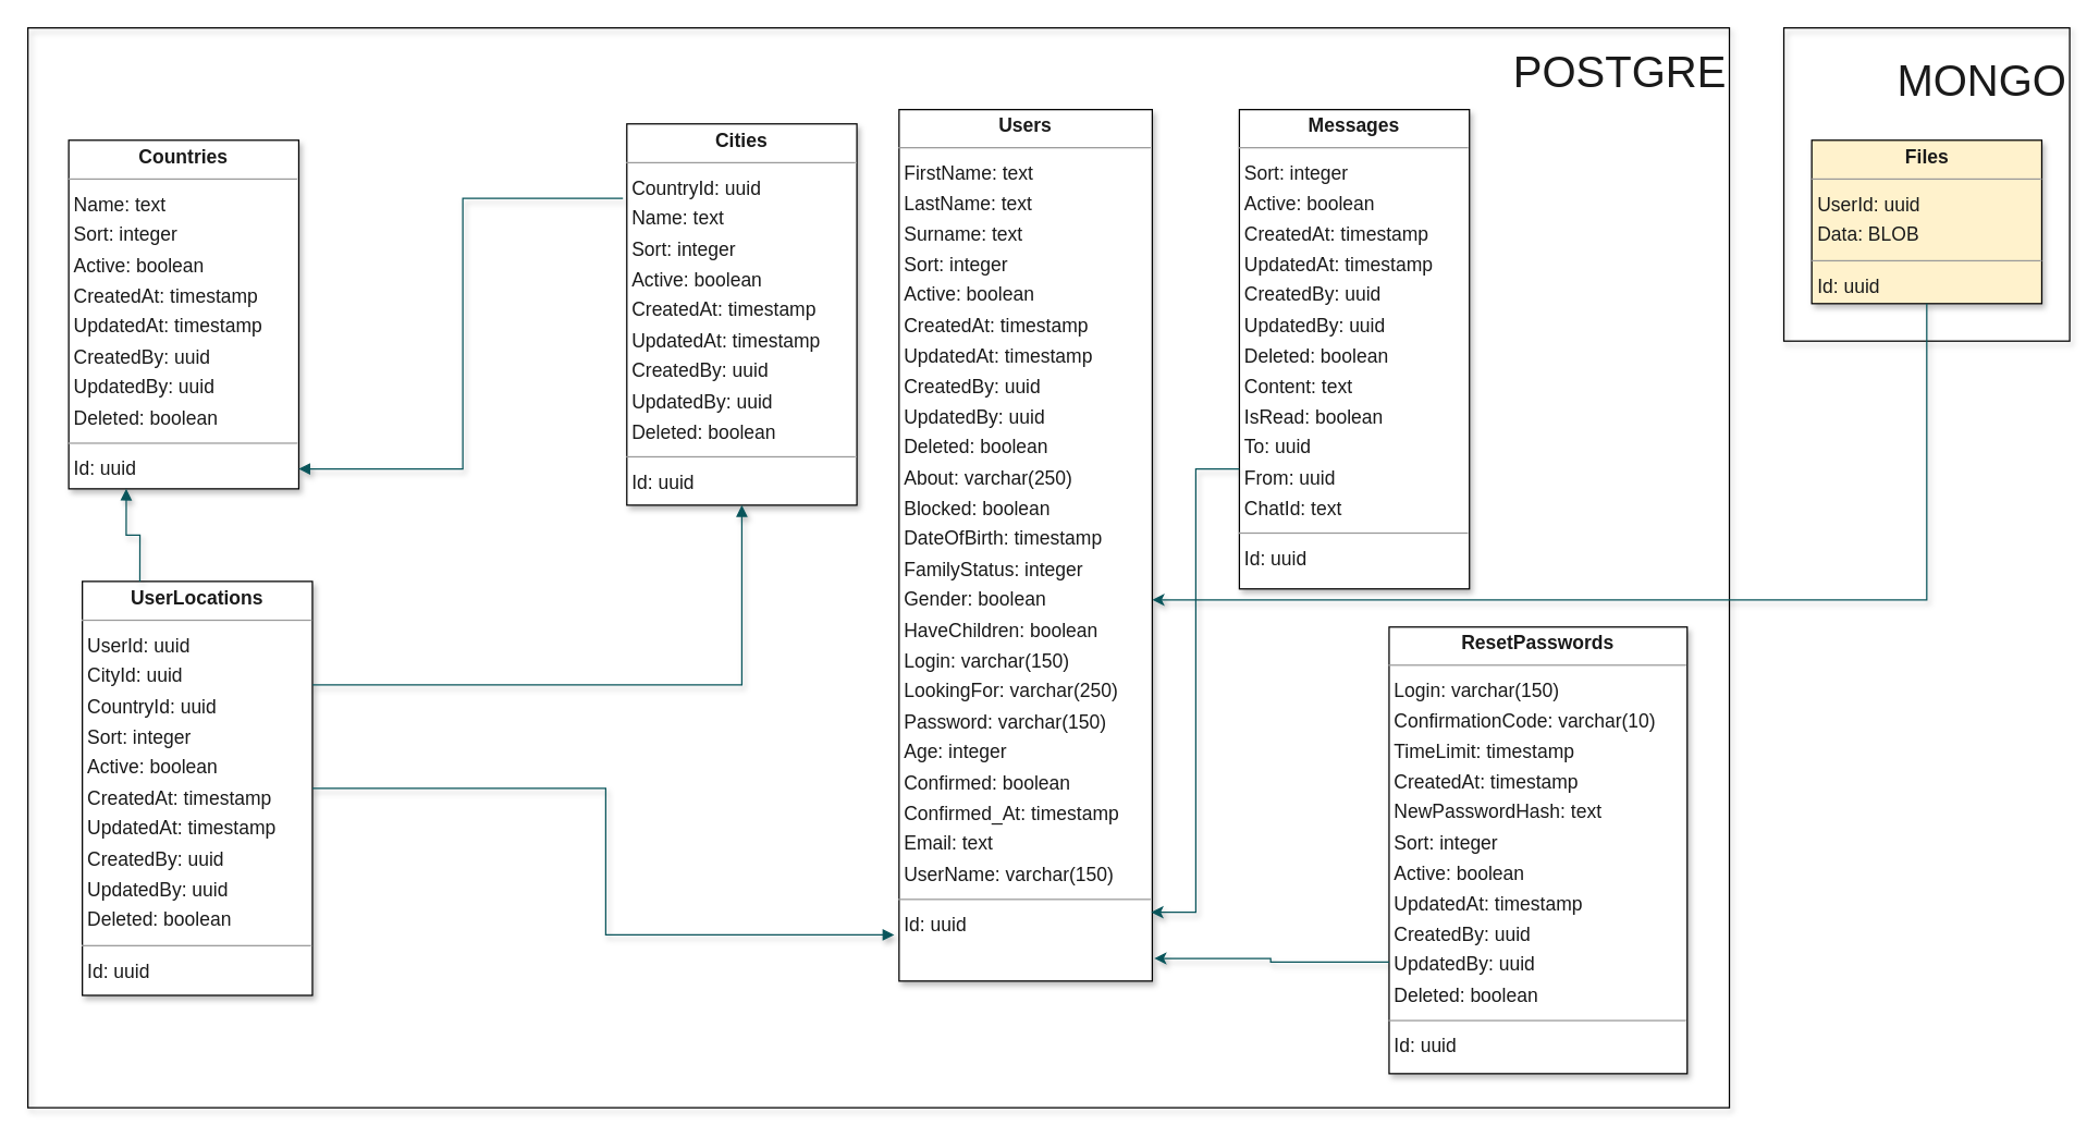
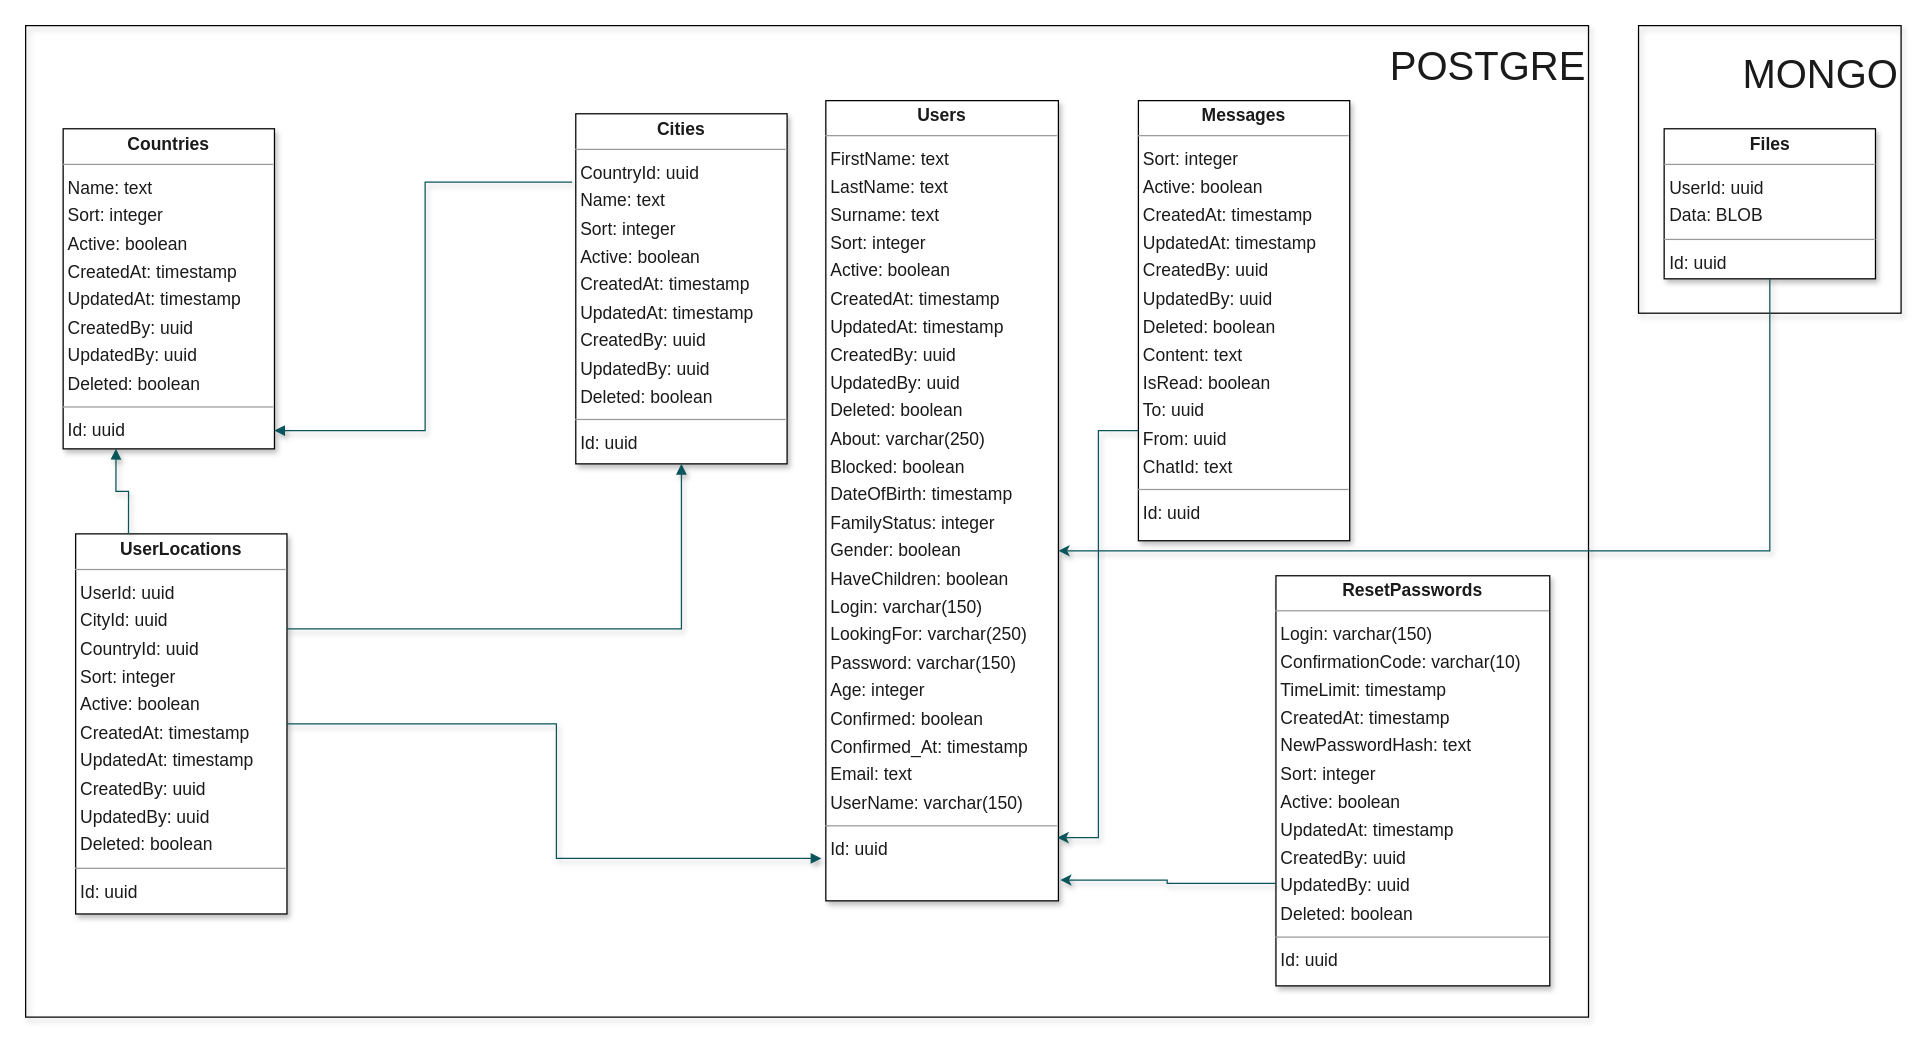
  <mxCell id="0" />
  <mxCell id="1" parent="0" />
  <mxCell id="2" value="MONGO&lt;br&gt;&lt;br&gt;&lt;br&gt;&lt;br&gt;&lt;br&gt;" style="rounded=0;whiteSpace=wrap;html=1;strokeColor=#000000;fontSize=32;fontColor=#1A1A1A;fillColor=none;align=right;shadow=1;" vertex="1" parent="1"><mxGeometry x="1310" y="20" width="210" height="230" as="geometry" /></mxCell>
  <mxCell id="3" value="&lt;div style=&quot;text-align: justify;&quot;&gt;&lt;span style=&quot;font-size: 32px; background-color: initial;&quot;&gt;POSTGRE&lt;/span&gt;&lt;/div&gt;&lt;div style=&quot;text-align: justify;&quot;&gt;&lt;span style=&quot;font-size: 32px; background-color: initial;&quot;&gt;&lt;br&gt;&lt;/span&gt;&lt;/div&gt;&lt;div style=&quot;text-align: justify;&quot;&gt;&lt;span style=&quot;font-size: 32px; background-color: initial;&quot;&gt;&lt;br&gt;&lt;/span&gt;&lt;/div&gt;&lt;div style=&quot;text-align: justify;&quot;&gt;&lt;span style=&quot;font-size: 32px; background-color: initial;&quot;&gt;&lt;br&gt;&lt;/span&gt;&lt;/div&gt;&lt;div style=&quot;text-align: justify;&quot;&gt;&lt;span style=&quot;font-size: 32px; background-color: initial;&quot;&gt;&lt;br&gt;&lt;/span&gt;&lt;/div&gt;&lt;div style=&quot;text-align: justify;&quot;&gt;&lt;span style=&quot;font-size: 32px; background-color: initial;&quot;&gt;&lt;br&gt;&lt;/span&gt;&lt;/div&gt;&lt;div style=&quot;text-align: justify;&quot;&gt;&lt;span style=&quot;font-size: 32px; background-color: initial;&quot;&gt;&lt;br&gt;&lt;/span&gt;&lt;/div&gt;&lt;div style=&quot;text-align: justify;&quot;&gt;&lt;span style=&quot;font-size: 32px; background-color: initial;&quot;&gt;&lt;br&gt;&lt;/span&gt;&lt;/div&gt;&lt;div style=&quot;text-align: justify;&quot;&gt;&lt;span style=&quot;font-size: 32px; background-color: initial;&quot;&gt;&lt;br&gt;&lt;/span&gt;&lt;/div&gt;&lt;div style=&quot;text-align: justify;&quot;&gt;&lt;span style=&quot;font-size: 32px; background-color: initial;&quot;&gt;&lt;br&gt;&lt;/span&gt;&lt;/div&gt;&lt;div style=&quot;text-align: justify;&quot;&gt;&lt;span style=&quot;font-size: 32px; background-color: initial;&quot;&gt;&lt;br&gt;&lt;/span&gt;&lt;/div&gt;&lt;div style=&quot;text-align: justify;&quot;&gt;&lt;span style=&quot;font-size: 32px; background-color: initial;&quot;&gt;&lt;br&gt;&lt;/span&gt;&lt;/div&gt;&lt;div style=&quot;text-align: justify;&quot;&gt;&lt;span style=&quot;font-size: 32px; background-color: initial;&quot;&gt;&lt;br&gt;&lt;/span&gt;&lt;/div&gt;&lt;div style=&quot;text-align: justify;&quot;&gt;&lt;span style=&quot;font-size: 32px; background-color: initial;&quot;&gt;&lt;br&gt;&lt;/span&gt;&lt;/div&gt;&lt;div style=&quot;text-align: justify;&quot;&gt;&lt;span style=&quot;font-size: 32px; background-color: initial;&quot;&gt;&lt;br&gt;&lt;/span&gt;&lt;/div&gt;&lt;div style=&quot;text-align: justify;&quot;&gt;&lt;span style=&quot;font-size: 32px; background-color: initial;&quot;&gt;&lt;br&gt;&lt;/span&gt;&lt;/div&gt;&lt;div style=&quot;text-align: justify;&quot;&gt;&lt;span style=&quot;font-size: 32px; background-color: initial;&quot;&gt;&lt;br&gt;&lt;/span&gt;&lt;/div&gt;&lt;div style=&quot;text-align: justify;&quot;&gt;&lt;span style=&quot;font-size: 32px; background-color: initial;&quot;&gt;&lt;br&gt;&lt;/span&gt;&lt;/div&gt;&lt;div style=&quot;text-align: justify;&quot;&gt;&lt;span style=&quot;font-size: 32px; background-color: initial;&quot;&gt;&lt;br&gt;&lt;/span&gt;&lt;/div&gt;&lt;div style=&quot;text-align: justify;&quot;&gt;&lt;span style=&quot;font-size: 32px; background-color: initial;&quot;&gt;&lt;br&gt;&lt;/span&gt;&lt;/div&gt;" style="rounded=0;whiteSpace=wrap;html=1;strokeColor=#000000;fontColor=#1A1A1A;fillColor=none;align=right;shadow=1;" vertex="1" parent="1"><mxGeometry x="20" y="20" width="1250" height="793" as="geometry" /></mxCell>
  <mxCell id="4" value="&lt;p style=&quot;margin:0px;margin-top:4px;text-align:center;&quot;&gt;&lt;b&gt;Cities&lt;/b&gt;&lt;/p&gt;&lt;hr size=&quot;1&quot;/&gt;&lt;p style=&quot;margin:0 0 0 4px;line-height:1.6;&quot;&gt; CountryId: uuid&lt;br/&gt; Name: text&lt;br/&gt; Sort: integer&lt;br/&gt; Active: boolean&lt;br/&gt; CreatedAt: timestamp&lt;br/&gt; UpdatedAt: timestamp&lt;br/&gt; CreatedBy: uuid&lt;br/&gt; UpdatedBy: uuid&lt;br/&gt; Deleted: boolean&lt;/p&gt;&lt;hr size=&quot;1&quot;/&gt;&lt;p style=&quot;margin:0 0 0 4px;line-height:1.6;&quot;&gt; Id: uuid&lt;/p&gt;" style="verticalAlign=top;align=left;overflow=fill;fontSize=14;fontFamily=Helvetica;html=1;rounded=0;shadow=1;comic=0;labelBackgroundColor=none;strokeWidth=1;fillColor=#FFFFFF;strokeColor=#000000;fontColor=#1A1A1A;" parent="1" vertex="1"><mxGeometry x="460" y="90.5" width="169" height="280" as="geometry" /></mxCell>
  <mxCell id="5" value="&lt;p style=&quot;margin:0px;margin-top:4px;text-align:center;&quot;&gt;&lt;b&gt;Countries&lt;/b&gt;&lt;/p&gt;&lt;hr size=&quot;1&quot;/&gt;&lt;p style=&quot;margin:0 0 0 4px;line-height:1.6;&quot;&gt; Name: text&lt;br/&gt; Sort: integer&lt;br/&gt; Active: boolean&lt;br/&gt; CreatedAt: timestamp&lt;br/&gt; UpdatedAt: timestamp&lt;br/&gt; CreatedBy: uuid&lt;br/&gt; UpdatedBy: uuid&lt;br/&gt; Deleted: boolean&lt;/p&gt;&lt;hr size=&quot;1&quot;/&gt;&lt;p style=&quot;margin:0 0 0 4px;line-height:1.6;&quot;&gt; Id: uuid&lt;/p&gt;" style="verticalAlign=top;align=left;overflow=fill;fontSize=14;fontFamily=Helvetica;html=1;rounded=0;shadow=1;comic=0;labelBackgroundColor=none;strokeWidth=1;fillColor=#FFFFFF;strokeColor=#000000;fontColor=#1A1A1A;" parent="1" vertex="1"><mxGeometry x="50" y="102.5" width="169" height="256" as="geometry" /></mxCell>
  <mxCell id="6" value="&lt;p style=&quot;margin:0px;margin-top:4px;text-align:center;&quot;&gt;&lt;b&gt;Messages&lt;/b&gt;&lt;/p&gt;&lt;hr size=&quot;1&quot;/&gt;&lt;p style=&quot;margin:0 0 0 4px;line-height:1.6;&quot;&gt; Sort: integer&lt;br/&gt; Active: boolean&lt;br/&gt; CreatedAt: timestamp&lt;br/&gt; UpdatedAt: timestamp&lt;br/&gt; CreatedBy: uuid&lt;br/&gt; UpdatedBy: uuid&lt;br/&gt; Deleted: boolean&lt;br/&gt; Content: text&lt;br/&gt; IsRead: boolean&lt;br/&gt; To: uuid&lt;br/&gt; From: uuid&lt;br/&gt; ChatId: text&lt;/p&gt;&lt;hr size=&quot;1&quot;/&gt;&lt;p style=&quot;margin:0 0 0 4px;line-height:1.6;&quot;&gt; Id: uuid&lt;/p&gt;" style="verticalAlign=top;align=left;overflow=fill;fontSize=14;fontFamily=Helvetica;html=1;rounded=0;shadow=1;comic=0;labelBackgroundColor=none;strokeWidth=1;strokeColor=#000000;fillColor=#FFFFFF;fontColor=#1A1A1A;" parent="1" vertex="1"><mxGeometry x="910" y="80" width="169" height="352" as="geometry" /></mxCell>
  <mxCell id="7" value="&lt;p style=&quot;margin:0px;margin-top:4px;text-align:center;&quot;&gt;&lt;b&gt;ResetPasswords&lt;/b&gt;&lt;/p&gt;&lt;hr size=&quot;1&quot;/&gt;&lt;p style=&quot;margin:0 0 0 4px;line-height:1.6;&quot;&gt; Login: varchar(150)&lt;br/&gt; ConfirmationCode: varchar(10)&lt;br/&gt; TimeLimit: timestamp&lt;br/&gt; CreatedAt: timestamp&lt;br/&gt; NewPasswordHash: text&lt;br/&gt; Sort: integer&lt;br/&gt; Active: boolean&lt;br/&gt; UpdatedAt: timestamp&lt;br/&gt; CreatedBy: uuid&lt;br/&gt; UpdatedBy: uuid&lt;br/&gt; Deleted: boolean&lt;/p&gt;&lt;hr size=&quot;1&quot;/&gt;&lt;p style=&quot;margin:0 0 0 4px;line-height:1.6;&quot;&gt; Id: uuid&lt;/p&gt;" style="verticalAlign=top;align=left;overflow=fill;fontSize=14;fontFamily=Helvetica;html=1;rounded=0;shadow=1;comic=0;labelBackgroundColor=none;strokeWidth=1;fillColor=#FFFFFF;strokeColor=#000000;fontColor=#1A1A1A;" parent="1" vertex="1"><mxGeometry x="1020" y="460" width="219" height="328" as="geometry" /></mxCell>
  <mxCell id="8" value="&lt;p style=&quot;margin:0px;margin-top:4px;text-align:center;&quot;&gt;&lt;b&gt;UserLocations&lt;/b&gt;&lt;/p&gt;&lt;hr size=&quot;1&quot;/&gt;&lt;p style=&quot;margin:0 0 0 4px;line-height:1.6;&quot;&gt; UserId: uuid&lt;br/&gt; CityId: uuid&lt;br/&gt; CountryId: uuid&lt;br/&gt; Sort: integer&lt;br/&gt; Active: boolean&lt;br/&gt; CreatedAt: timestamp&lt;br/&gt; UpdatedAt: timestamp&lt;br/&gt; CreatedBy: uuid&lt;br/&gt; UpdatedBy: uuid&lt;br/&gt; Deleted: boolean&lt;/p&gt;&lt;hr size=&quot;1&quot;/&gt;&lt;p style=&quot;margin:0 0 0 4px;line-height:1.6;&quot;&gt; Id: uuid&lt;/p&gt;" style="verticalAlign=top;align=left;overflow=fill;fontSize=14;fontFamily=Helvetica;html=1;rounded=0;shadow=1;comic=0;labelBackgroundColor=none;strokeWidth=1;fillColor=#FFFFFF;strokeColor=#000000;fontColor=#1A1A1A;" parent="1" vertex="1"><mxGeometry x="60" y="426.5" width="169" height="304" as="geometry" /></mxCell>
  <mxCell id="9" value="&lt;p style=&quot;margin:0px;margin-top:4px;text-align:center;&quot;&gt;&lt;b&gt;Users&lt;/b&gt;&lt;/p&gt;&lt;hr size=&quot;1&quot;/&gt;&lt;p style=&quot;margin:0 0 0 4px;line-height:1.6;&quot;&gt; FirstName: text&lt;br/&gt; LastName: text&lt;br/&gt; Surname: text&lt;br/&gt; Sort: integer&lt;br/&gt; Active: boolean&lt;br/&gt; CreatedAt: timestamp&lt;br/&gt; UpdatedAt: timestamp&lt;br/&gt; CreatedBy: uuid&lt;br/&gt; UpdatedBy: uuid&lt;br/&gt; Deleted: boolean&lt;br/&gt; About: varchar(250)&lt;br/&gt; Blocked: boolean&lt;br/&gt; DateOfBirth: timestamp&lt;br/&gt; FamilyStatus: integer&lt;br/&gt; Gender: boolean&lt;br/&gt; HaveChildren: boolean&lt;br/&gt; Login: varchar(150)&lt;br/&gt; LookingFor: varchar(250)&lt;br/&gt; Password: varchar(150)&lt;br/&gt; Age: integer&lt;br/&gt; Confirmed: boolean&lt;br/&gt; Confirmed_At: timestamp&lt;br/&gt; Email: text&lt;br/&gt; UserName: varchar(150)&lt;/p&gt;&lt;hr size=&quot;1&quot;/&gt;&lt;p style=&quot;margin:0 0 0 4px;line-height:1.6;&quot;&gt; Id: uuid&lt;/p&gt;" style="verticalAlign=top;align=left;overflow=fill;fontSize=14;fontFamily=Helvetica;html=1;rounded=0;shadow=1;comic=0;labelBackgroundColor=none;strokeWidth=1;fillColor=#FFFFFF;strokeColor=#000000;fontColor=#1A1A1A;" parent="1" vertex="1"><mxGeometry x="660" y="80" width="186" height="640" as="geometry" /></mxCell>
  <mxCell id="10" value="" style="html=1;rounded=0;edgeStyle=orthogonalEdgeStyle;dashed=0;startArrow=none;endArrow=block;endSize=6;exitX=-0.017;exitY=0.195;exitDx=0;exitDy=0;entryX=0.999;entryY=0.943;entryDx=0;entryDy=0;strokeColor=#09555B;fontColor=#1A1A1A;entryPerimeter=0;exitPerimeter=0;shadow=1;" parent="1" source="4" target="5" edge="1"><mxGeometry width="50" height="50" relative="1" as="geometry" /></mxCell>
  <mxCell id="11" value="" style="html=1;rounded=0;dashed=0;startArrow=none;endArrow=block;endSize=6;exitX=1;exitY=0.5;exitDx=0;exitDy=0;strokeColor=#09555B;fontColor=#1A1A1A;edgeStyle=orthogonalEdgeStyle;entryX=-0.019;entryY=0.947;entryDx=0;entryDy=0;entryPerimeter=0;shadow=1;" parent="1" source="8" target="9" edge="1"><mxGeometry width="50" height="50" relative="1" as="geometry"><mxPoint x="580" y="420" as="targetPoint" /></mxGeometry></mxCell>
  <mxCell id="12" value="" style="html=1;rounded=0;dashed=0;startArrow=none;endArrow=block;endSize=6;strokeColor=#09555B;fontColor=#1A1A1A;exitX=1;exitY=0.25;exitDx=0;exitDy=0;shadow=1;edgeStyle=orthogonalEdgeStyle;" parent="1" source="8" target="4" edge="1"><mxGeometry width="50" height="50" relative="1" as="geometry"><mxPoint x="70" y="330" as="sourcePoint" /></mxGeometry></mxCell>
- <mxCell id="13" value="&lt;p style=&quot;margin:0px;margin-top:4px;text-align:center;&quot;&gt;&lt;b&gt;Files&lt;/b&gt;&lt;/p&gt;&lt;hr size=&quot;1&quot;&gt;&lt;p style=&quot;margin:0 0 0 4px;line-height:1.6;&quot;&gt;UserId: uuid&lt;br&gt; Data: BLOB&lt;/p&gt;&lt;hr size=&quot;1&quot;&gt;&lt;p style=&quot;margin:0 0 0 4px;line-height:1.6;&quot;&gt; Id: uuid&lt;/p&gt;" style="verticalAlign=top;align=left;overflow=fill;fontSize=14;fontFamily=Helvetica;html=1;rounded=0;shadow=1;comic=0;labelBackgroundColor=none;strokeWidth=1;strokeColor=#000000;fillColor=#fff2cc;fontColor=#1A1A1A;" vertex="1" parent="1"><mxGeometry x="1330.5" y="102.5" width="169" height="120" as="geometry" /></mxCell>
+ <mxCell id="13" value="&lt;p style=&quot;margin:0px;margin-top:4px;text-align:center;&quot;&gt;&lt;b&gt;Files&lt;/b&gt;&lt;/p&gt;&lt;hr size=&quot;1&quot;&gt;&lt;p style=&quot;margin:0 0 0 4px;line-height:1.6;&quot;&gt;UserId: uuid&lt;br&gt; Data: BLOB&lt;/p&gt;&lt;hr size=&quot;1&quot;&gt;&lt;p style=&quot;margin:0 0 0 4px;line-height:1.6;&quot;&gt; Id: uuid&lt;/p&gt;" style="verticalAlign=top;align=left;overflow=fill;fontSize=14;fontFamily=Helvetica;html=1;rounded=0;shadow=1;comic=0;labelBackgroundColor=none;strokeWidth=1;strokeColor=#000000;fillColor=#FFFFFF;fontColor=#1A1A1A;" vertex="1" parent="1"><mxGeometry x="1330.5" y="102.5" width="169" height="120" as="geometry" /></mxCell>
  <mxCell id="14" value="" style="endArrow=classic;startArrow=none;html=1;rounded=0;strokeColor=#09555B;fontColor=#1A1A1A;edgeStyle=orthogonalEdgeStyle;endFill=1;startFill=0;shadow=1;" edge="1" parent="1" source="13" target="9"><mxGeometry width="50" height="50" relative="1" as="geometry"><mxPoint x="510" y="310" as="sourcePoint" /><mxPoint x="740" y="350" as="targetPoint" /><Array as="points"><mxPoint x="710" y="440" /></Array></mxGeometry></mxCell>
  <mxCell id="15" value="" style="endArrow=none;startArrow=classic;html=1;rounded=0;strokeColor=#09555B;fontColor=#1A1A1A;exitX=0.996;exitY=0.921;exitDx=0;exitDy=0;exitPerimeter=0;entryX=0;entryY=0.75;entryDx=0;entryDy=0;edgeStyle=orthogonalEdgeStyle;endFill=0;shadow=1;" edge="1" parent="1" source="9" target="6"><mxGeometry width="50" height="50" relative="1" as="geometry"><mxPoint x="720" y="210" as="sourcePoint" /><mxPoint x="770" y="160" as="targetPoint" /></mxGeometry></mxCell>
  <mxCell id="16" value="" style="endArrow=classic;startArrow=none;html=1;rounded=0;strokeColor=#09555B;fontColor=#1A1A1A;exitX=0;exitY=0.75;exitDx=0;exitDy=0;endFill=1;startFill=0;edgeStyle=orthogonalEdgeStyle;entryX=1.008;entryY=0.974;entryDx=0;entryDy=0;entryPerimeter=0;shadow=1;" edge="1" parent="1" source="7" target="9"><mxGeometry width="50" height="50" relative="1" as="geometry"><mxPoint x="590" y="470" as="sourcePoint" /><mxPoint x="640" y="420" as="targetPoint" /></mxGeometry></mxCell>
  <mxCell id="17" value="" style="endArrow=block;startArrow=none;html=1;rounded=0;strokeColor=#09555B;fontColor=#1A1A1A;entryX=0.25;entryY=1;entryDx=0;entryDy=0;exitX=0.25;exitY=0;exitDx=0;exitDy=0;edgeStyle=orthogonalEdgeStyle;endFill=1;startFill=0;shadow=1;" edge="1" parent="1" source="8" target="5"><mxGeometry width="50" height="50" relative="1" as="geometry"><mxPoint x="230" y="370" as="sourcePoint" /><mxPoint x="280" y="320" as="targetPoint" /></mxGeometry></mxCell>
